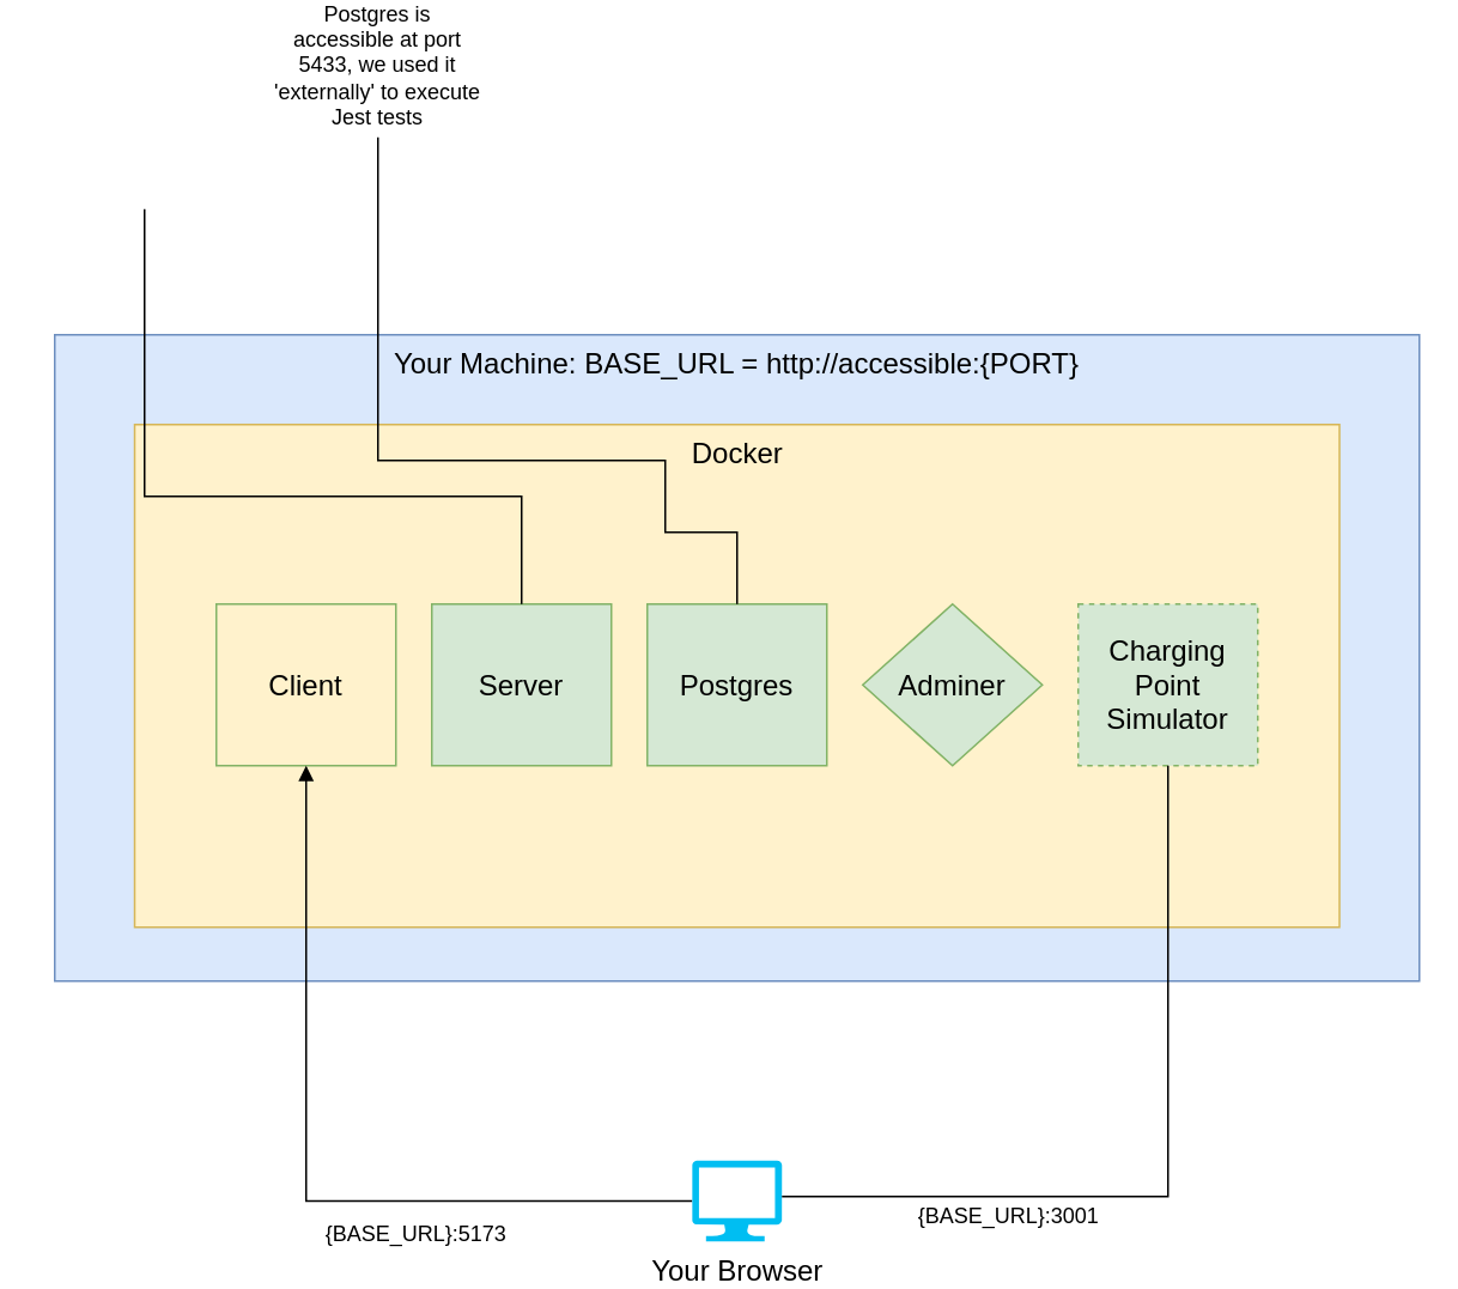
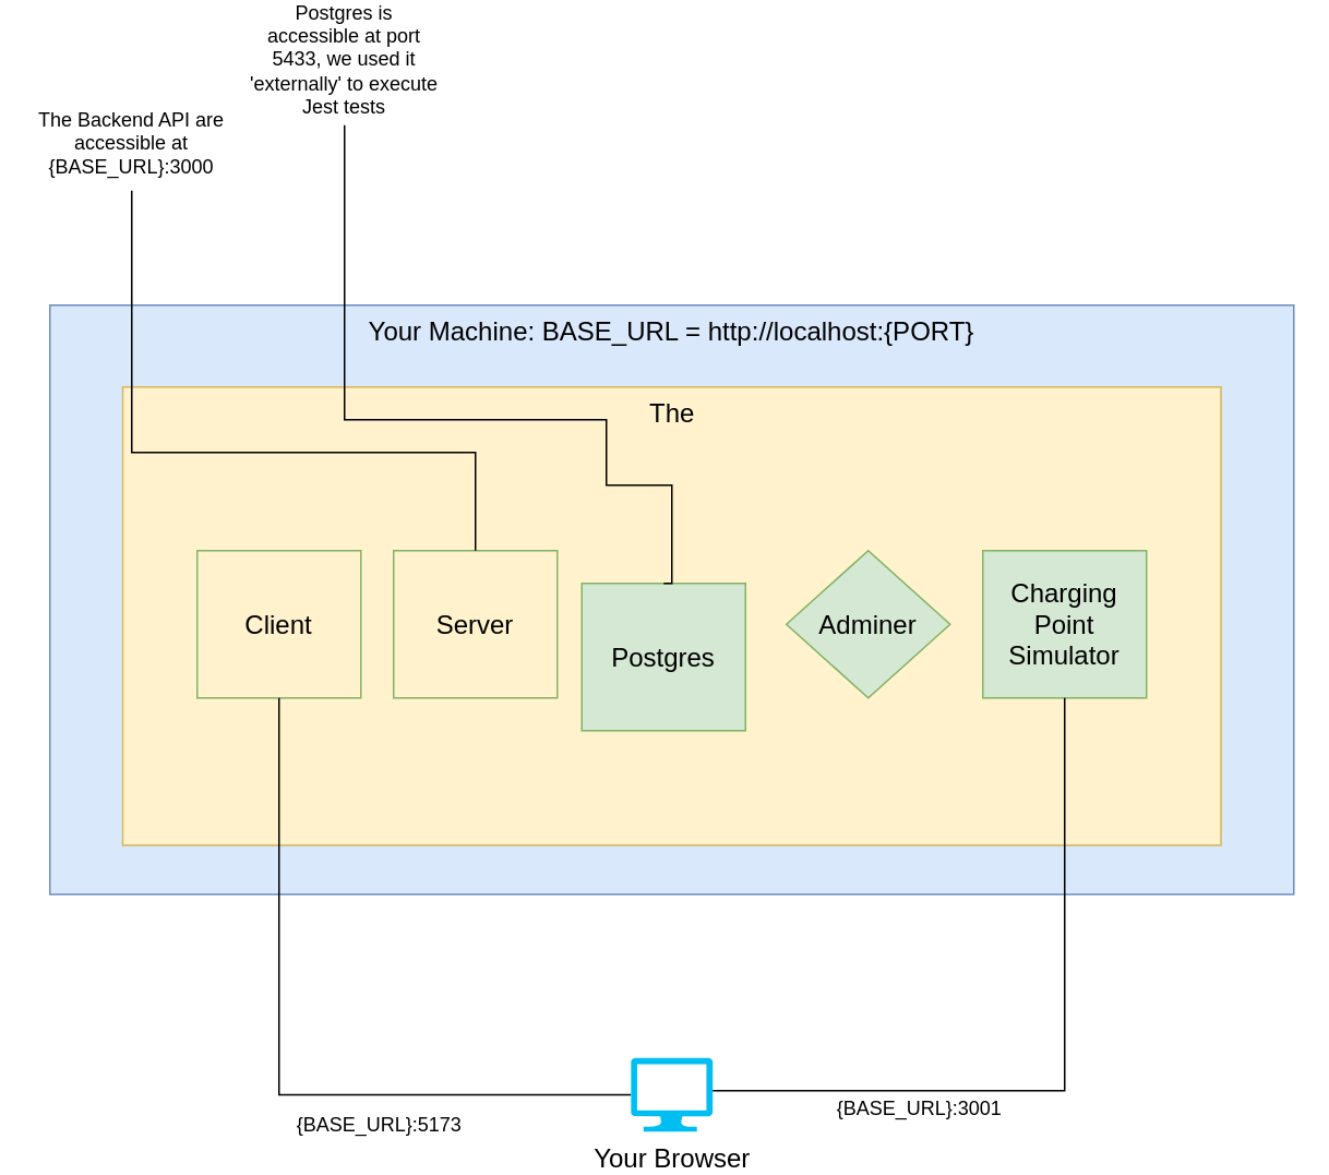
  <mxCell id="0" />
  <mxCell id="1" parent="0" />
- <mxCell id="2" value="Your Machine: BASE_URL = http://accessible:{PORT}" style="rounded=0;whiteSpace=wrap;html=1;verticalAlign=top;fontSize=16;fillColor=#dae8fc;strokeColor=#6c8ebf;" vertex="1" parent="1"><mxGeometry x="30" y="185" width="760" height="360" as="geometry" /></mxCell>
- <mxCell id="3" value="Docker" style="rounded=0;whiteSpace=wrap;html=1;verticalAlign=top;align=center;fontSize=16;fillColor=#fff2cc;strokeColor=#d6b656;" vertex="1" parent="1"><mxGeometry x="74.5" y="235" width="671" height="280" as="geometry" /></mxCell>
+ <mxCell id="2" value="Your Machine: BASE_URL = http://localhost:{PORT}" style="rounded=0;whiteSpace=wrap;html=1;verticalAlign=top;fontSize=16;fillColor=#dae8fc;strokeColor=#6c8ebf;" vertex="1" parent="1"><mxGeometry x="30" y="185" width="760" height="360" as="geometry" /></mxCell>
+ <mxCell id="3" value="The" style="rounded=0;whiteSpace=wrap;html=1;verticalAlign=top;align=center;fontSize=16;fillColor=#fff2cc;strokeColor=#d6b656;" vertex="1" parent="1"><mxGeometry x="74.5" y="235" width="671" height="280" as="geometry" /></mxCell>
  <mxCell id="4" value="Client" style="rounded=0;whiteSpace=wrap;html=1;verticalAlign=middle;fontSize=16;fillColor=#fff2cc;strokeColor=#82b366;" vertex="1" parent="1"><mxGeometry x="120" y="335" width="100" height="90" as="geometry" /></mxCell>
- <mxCell id="5" value="Server" style="rounded=0;whiteSpace=wrap;html=1;verticalAlign=middle;fontSize=16;fillColor=#d5e8d4;strokeColor=#82b366;" vertex="1" parent="1"><mxGeometry x="240" y="335" width="100" height="90" as="geometry" /></mxCell>
- <mxCell id="6" value="Postgres" style="rounded=0;whiteSpace=wrap;html=1;verticalAlign=middle;fontSize=16;fillColor=#d5e8d4;strokeColor=#82b366;" vertex="1" parent="1"><mxGeometry x="360" y="335" width="100" height="90" as="geometry" /></mxCell>
+ <mxCell id="5" value="Server" style="rounded=0;whiteSpace=wrap;html=1;verticalAlign=middle;fontSize=16;fillColor=#fff2cc;strokeColor=#82b366;" vertex="1" parent="1"><mxGeometry x="240" y="335" width="100" height="90" as="geometry" /></mxCell>
+ <mxCell id="6" value="Postgres" style="rounded=0;whiteSpace=wrap;html=1;verticalAlign=middle;fontSize=16;fillColor=#d5e8d4;strokeColor=#82b366;" vertex="1" parent="1"><mxGeometry x="355" y="355" width="100" height="90" as="geometry" /></mxCell>
  <mxCell id="7" value="Adminer" style="rhombus;whiteSpace=wrap;html=1;verticalAlign=middle;fontSize=16;fillColor=#d5e8d4;strokeColor=#82b366;" vertex="1" parent="1"><mxGeometry x="480" y="335" width="100" height="90" as="geometry" /></mxCell>
- <mxCell id="8" value="Charging Point Simulator" style="rounded=0;whiteSpace=wrap;html=1;verticalAlign=middle;fontSize=16;fillColor=#d5e8d4;strokeColor=#82b366;dashed=1;" vertex="1" parent="1"><mxGeometry x="600" y="335" width="100" height="90" as="geometry" /></mxCell>
- <mxCell id="9" value="" style="endArrow=block;html=1;rounded=0;fontSize=16;entryX=0.5;entryY=1;entryDx=0;entryDy=0;edgeStyle=orthogonalEdgeStyle;exitX=0;exitY=0.5;exitDx=0;exitDy=0;exitPerimeter=0;" edge="1" parent="1" source="11" target="4"><mxGeometry width="50" height="50" relative="1" as="geometry"><mxPoint x="170" y="615" as="sourcePoint" /><mxPoint x="370" y="465" as="targetPoint" /></mxGeometry></mxCell>
+ <mxCell id="8" value="Charging Point Simulator" style="rounded=0;whiteSpace=wrap;html=1;verticalAlign=middle;fontSize=16;fillColor=#d5e8d4;strokeColor=#82b366;" vertex="1" parent="1"><mxGeometry x="600" y="335" width="100" height="90" as="geometry" /></mxCell>
+ <mxCell id="9" value="" style="endArrow=none;html=1;rounded=0;fontSize=16;entryX=0.5;entryY=1;entryDx=0;entryDy=0;edgeStyle=orthogonalEdgeStyle;exitX=0;exitY=0.5;exitDx=0;exitDy=0;exitPerimeter=0;" edge="1" parent="1" source="11" target="4"><mxGeometry width="50" height="50" relative="1" as="geometry"><mxPoint x="170" y="615" as="sourcePoint" /><mxPoint x="370" y="465" as="targetPoint" /></mxGeometry></mxCell>
  <mxCell id="10" value="{BASE_URL}:5173" style="edgeLabel;html=1;align=center;verticalAlign=middle;resizable=0;points=[];fontSize=12;" vertex="1" connectable="0" parent="9"><mxGeometry x="-0.414" y="-2" relative="1" as="geometry"><mxPoint x="-21" y="20" as="offset" /></mxGeometry></mxCell>
  <mxCell id="11" value="Your Browser" style="verticalLabelPosition=bottom;html=1;verticalAlign=top;align=center;strokeColor=none;fillColor=#00BEF2;shape=mxgraph.azure.computer;pointerEvents=1;fontSize=16;" vertex="1" parent="1"><mxGeometry x="385" y="645" width="50" height="45" as="geometry" /></mxCell>
  <mxCell id="12" value="" style="endArrow=none;html=1;rounded=0;fontSize=16;entryX=0.5;entryY=1;entryDx=0;entryDy=0;edgeStyle=orthogonalEdgeStyle;" edge="1" parent="1" target="8"><mxGeometry width="50" height="50" relative="1" as="geometry"><mxPoint x="435" y="665" as="sourcePoint" /><mxPoint x="180" y="435" as="targetPoint" /><Array as="points"><mxPoint x="435" y="665" /><mxPoint x="650" y="665" /></Array></mxGeometry></mxCell>
  <mxCell id="13" value="{BASE_URL}:3001" style="edgeLabel;html=1;align=center;verticalAlign=middle;resizable=0;points=[];fontSize=12;" vertex="1" connectable="0" parent="12"><mxGeometry x="-0.414" y="-2" relative="1" as="geometry"><mxPoint x="-8" y="8" as="offset" /></mxGeometry></mxCell>
  <mxCell id="14" value="" style="endArrow=none;html=1;rounded=0;fontSize=12;exitX=0.5;exitY=0;exitDx=0;exitDy=0;edgeStyle=orthogonalEdgeStyle;" edge="1" parent="1" source="5"><mxGeometry width="50" height="50" relative="1" as="geometry"><mxPoint x="150" y="305" as="sourcePoint" /><mxPoint x="80" y="115" as="targetPoint" /><Array as="points"><mxPoint x="290" y="275" /><mxPoint x="80" y="275" /></Array></mxGeometry></mxCell>
  <mxCell id="15" value="" style="endArrow=none;html=1;rounded=0;fontSize=12;exitX=0.5;exitY=0;exitDx=0;exitDy=0;edgeStyle=orthogonalEdgeStyle;" edge="1" parent="1" source="6"><mxGeometry width="50" height="50" relative="1" as="geometry"><mxPoint x="150" y="305" as="sourcePoint" /><mxPoint x="210" y="75" as="targetPoint" /><Array as="points"><mxPoint x="410" y="295" /><mxPoint x="370" y="295" /><mxPoint x="370" y="255" /><mxPoint x="210" y="255" /></Array></mxGeometry></mxCell>
+ <mxCell id="16" value="The Backend API are accessible at {BASE_URL}:3000" style="text;html=1;strokeColor=none;fillColor=none;align=center;verticalAlign=middle;whiteSpace=wrap;rounded=0;fontSize=12;" vertex="1" parent="1"><mxGeometry x="20" y="71" width="120" height="30" as="geometry" /></mxCell>
  <mxCell id="17" value="Postgres is accessible at port 5433, we used it 'externally' to execute Jest tests" style="text;html=1;strokeColor=none;fillColor=none;align=center;verticalAlign=middle;whiteSpace=wrap;rounded=0;fontSize=12;" vertex="1" parent="1"><mxGeometry x="150" y="20" width="120" height="30" as="geometry" /></mxCell>
